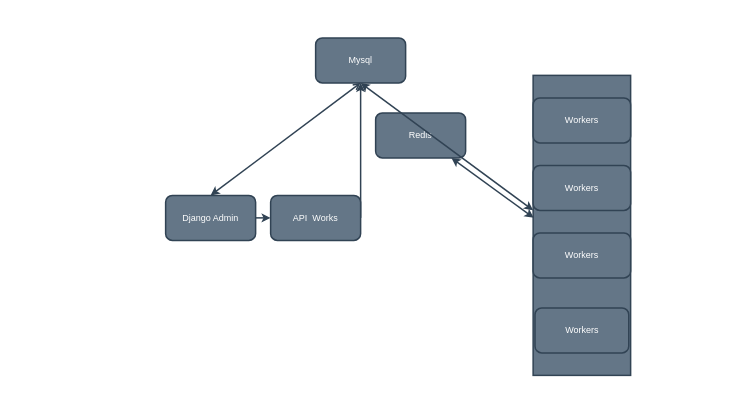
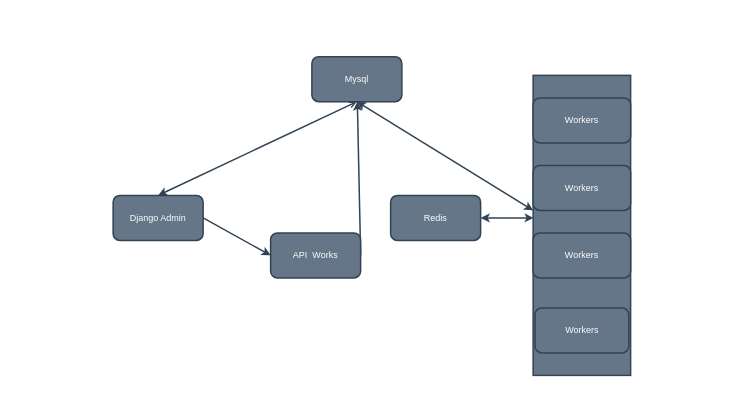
  <mxCell id="0" />
  <mxCell id="1" parent="0" />
  <mxCell id="2" style="edgeStyle=none;html=1;exitX=1;exitY=0.5;exitDx=0;exitDy=0;entryX=0;entryY=0.5;entryDx=0;entryDy=0;fillColor=#647687;strokeColor=#314354;strokeWidth=2;" edge="1" parent="1" source="3" target="6"><mxGeometry relative="1" as="geometry" /></mxCell>
- <mxCell id="3" value="Django Admin" style="rounded=1;whiteSpace=wrap;html=1;fillColor=#647687;fontColor=#ffffff;strokeColor=#314354;strokeWidth=2;" vertex="1" parent="1"><mxGeometry x="220" y="260" width="120" height="60" as="geometry" /></mxCell>
- <mxCell id="4" value="Mysql" style="rounded=1;whiteSpace=wrap;html=1;fillColor=#647687;fontColor=#ffffff;strokeColor=#314354;strokeWidth=2;" vertex="1" parent="1"><mxGeometry x="420" y="50" width="120" height="60" as="geometry" /></mxCell>
+ <mxCell id="3" value="Django Admin" style="rounded=1;whiteSpace=wrap;html=1;fillColor=#647687;fontColor=#ffffff;strokeColor=#314354;strokeWidth=2;" vertex="1" parent="1"><mxGeometry x="150" y="260" width="120" height="60" as="geometry" /></mxCell>
+ <mxCell id="4" value="Mysql" style="rounded=1;whiteSpace=wrap;html=1;fillColor=#647687;fontColor=#ffffff;strokeColor=#314354;strokeWidth=2;" vertex="1" parent="1"><mxGeometry x="415" y="75" width="120" height="60" as="geometry" /></mxCell>
  <mxCell id="5" style="edgeStyle=none;html=1;exitX=1;exitY=0.5;exitDx=0;exitDy=0;fillColor=#647687;strokeColor=#314354;strokeWidth=2;" edge="1" parent="1" source="6" target="4"><mxGeometry relative="1" as="geometry" /></mxCell>
- <mxCell id="6" value="API&amp;nbsp; Works" style="rounded=1;whiteSpace=wrap;html=1;fillColor=#647687;fontColor=#ffffff;strokeColor=#314354;strokeWidth=2;" vertex="1" parent="1"><mxGeometry x="360" y="260" width="120" height="60" as="geometry" /></mxCell>
- <mxCell id="7" value="Redis" style="rounded=1;whiteSpace=wrap;html=1;fillColor=#647687;fontColor=#ffffff;strokeColor=#314354;strokeWidth=2;" vertex="1" parent="1"><mxGeometry x="500" y="150" width="120" height="60" as="geometry" /></mxCell>
+ <mxCell id="6" value="API&amp;nbsp; Works" style="rounded=1;whiteSpace=wrap;html=1;fillColor=#647687;fontColor=#ffffff;strokeColor=#314354;strokeWidth=2;" vertex="1" parent="1"><mxGeometry x="360" y="310" width="120" height="60" as="geometry" /></mxCell>
+ <mxCell id="7" value="Redis" style="rounded=1;whiteSpace=wrap;html=1;fillColor=#647687;fontColor=#ffffff;strokeColor=#314354;strokeWidth=2;" vertex="1" parent="1"><mxGeometry x="520" y="260" width="120" height="60" as="geometry" /></mxCell>
  <mxCell id="8" value="" style="rounded=0;whiteSpace=wrap;html=1;fillColor=#647687;fontColor=#ffffff;strokeColor=#314354;strokeWidth=2;" vertex="1" parent="1"><mxGeometry x="710" y="100" width="130" height="400" as="geometry" /></mxCell>
  <mxCell id="9" value="Workers" style="rounded=1;whiteSpace=wrap;html=1;fillColor=#647687;fontColor=#ffffff;strokeColor=#314354;strokeWidth=2;" vertex="1" parent="1"><mxGeometry x="710" y="130" width="130" height="60" as="geometry" /></mxCell>
  <mxCell id="10" value="Workers" style="rounded=1;whiteSpace=wrap;html=1;fillColor=#647687;fontColor=#ffffff;strokeColor=#314354;strokeWidth=2;" vertex="1" parent="1"><mxGeometry x="712.5" y="410" width="125" height="60" as="geometry" /></mxCell>
  <mxCell id="11" value="Workers" style="rounded=1;whiteSpace=wrap;html=1;fillColor=#647687;fontColor=#ffffff;strokeColor=#314354;strokeWidth=2;" vertex="1" parent="1"><mxGeometry x="710" y="310" width="130" height="60" as="geometry" /></mxCell>
  <mxCell id="12" value="Workers" style="rounded=1;whiteSpace=wrap;html=1;fillColor=#647687;fontColor=#ffffff;strokeColor=#314354;strokeWidth=2;" vertex="1" parent="1"><mxGeometry x="710" y="220" width="130" height="60" as="geometry" /></mxCell>
  <mxCell id="13" value="" style="endArrow=open;startArrow=classic;html=1;exitX=0.5;exitY=0;exitDx=0;exitDy=0;entryX=0.5;entryY=1;entryDx=0;entryDy=0;fillColor=#647687;strokeColor=#314354;strokeWidth=2;" edge="1" parent="1" source="3" target="4"><mxGeometry width="50" height="50" relative="1" as="geometry"><mxPoint x="420" y="170" as="sourcePoint" /><mxPoint x="470" y="120" as="targetPoint" /></mxGeometry></mxCell>
  <mxCell id="14" value="" style="endArrow=classic;startArrow=classic;html=1;exitX=0.5;exitY=1;exitDx=0;exitDy=0;entryX=0;entryY=1;entryDx=0;entryDy=0;fillColor=#647687;strokeColor=#314354;strokeWidth=2;" edge="1" parent="1" source="4" target="12"><mxGeometry width="50" height="50" relative="1" as="geometry"><mxPoint x="550" y="190" as="sourcePoint" /><mxPoint x="600" y="140" as="targetPoint" /></mxGeometry></mxCell>
  <mxCell id="15" value="" style="endArrow=classic;startArrow=classic;html=1;fillColor=#647687;strokeColor=#314354;strokeWidth=2;" edge="1" parent="1" source="7"><mxGeometry width="50" height="50" relative="1" as="geometry"><mxPoint x="640" y="340" as="sourcePoint" /><mxPoint x="710.711" y="290" as="targetPoint" /></mxGeometry></mxCell>
  <mxCell id="16" value="Text" style="text;html=1;fillColor=none;align=center;verticalAlign=middle;whiteSpace=wrap;rounded=0;strokeWidth=2;fontColor=#FFFFFF;" vertex="1" parent="1"><mxGeometry x="20" y="500" width="60" height="30" as="geometry" /></mxCell>
  <mxCell id="17" value="Text" style="text;html=1;fillColor=none;align=center;verticalAlign=middle;whiteSpace=wrap;rounded=0;strokeWidth=2;fontColor=#FFFFFF;" vertex="1" parent="1"><mxGeometry x="160" y="20" width="60" height="30" as="geometry" /></mxCell>
  <mxCell id="18" value="Text" style="text;html=1;fillColor=none;align=center;verticalAlign=middle;whiteSpace=wrap;rounded=0;strokeWidth=2;fontColor=#FFFFFF;" vertex="1" parent="1"><mxGeometry x="920" y="500" width="60" height="30" as="geometry" /></mxCell>
